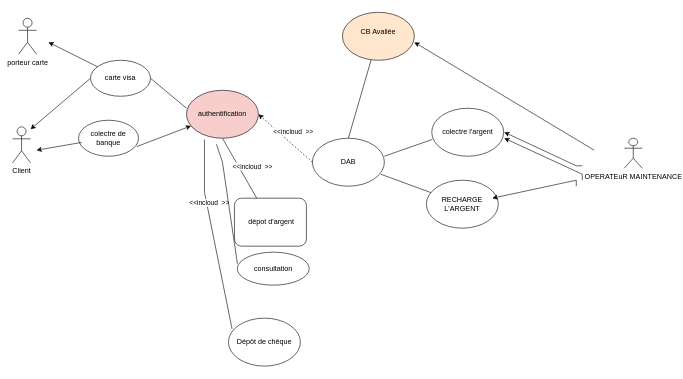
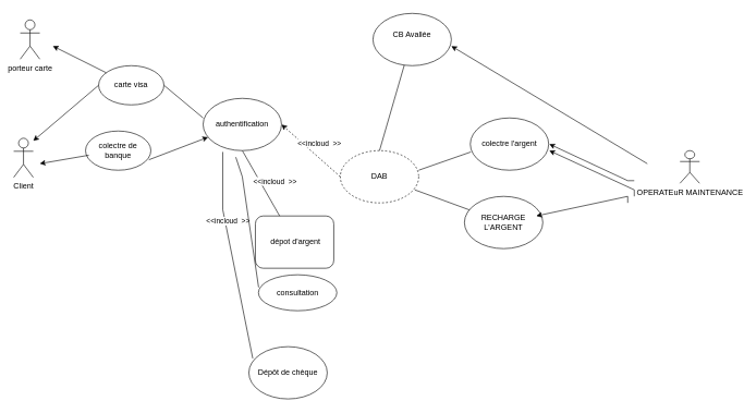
  <mxCell id="0" />
  <mxCell id="1" parent="0" />
  <mxCell id="2" value="Client" style="shape=umlActor;verticalLabelPosition=bottom;verticalAlign=top;html=1;outlineConnect=0;" vertex="1" parent="1"><mxGeometry x="20" y="211" width="30" height="60" as="geometry" /></mxCell>
  <mxCell id="3" value="OPERATEuR MAINTENANCE" style="shape=umlActor;verticalLabelPosition=bottom;verticalAlign=top;html=1;outlineConnect=0;" vertex="1" parent="1"><mxGeometry x="1040" y="230" width="30" height="50" as="geometry" /></mxCell>
- <mxCell id="4" value="DAB" style="ellipse;whiteSpace=wrap;html=1;" vertex="1" parent="1"><mxGeometry x="520" y="230" width="120" height="80" as="geometry" /></mxCell>
+ <mxCell id="4" value="DAB" style="ellipse;whiteSpace=wrap;html=1;dashed=1;" vertex="1" parent="1"><mxGeometry x="520" y="230" width="120" height="80" as="geometry" /></mxCell>
  <mxCell id="5" value="carte visa" style="ellipse;whiteSpace=wrap;html=1;" vertex="1" parent="1"><mxGeometry x="150" y="100" width="100" height="60" as="geometry" /></mxCell>
  <mxCell id="6" value="" style="endArrow=classic;html=1;rounded=0;exitX=0;exitY=0.5;exitDx=0;exitDy=0;" edge="1" parent="1" source="5"><mxGeometry width="50" height="50" relative="1" as="geometry"><mxPoint x="190" y="140" as="sourcePoint" /><mxPoint x="50" y="215" as="targetPoint" /></mxGeometry></mxCell>
  <mxCell id="7" value="" style="endArrow=classic;html=1;rounded=0;exitX=0;exitY=0.5;exitDx=0;exitDy=0;entryX=1;entryY=0.5;entryDx=0;entryDy=0;dashed=1;" edge="1" parent="1" source="4" target="15"><mxGeometry width="50" height="50" relative="1" as="geometry"><mxPoint x="470" y="190" as="sourcePoint" /><mxPoint x="520" y="140" as="targetPoint" /></mxGeometry></mxCell>
  <mxCell id="8" value="&amp;nbsp;dépot d'argent" style="whiteSpace=wrap;html=1;rounded=1;" vertex="1" parent="1"><mxGeometry x="390" y="330" width="120" height="80" as="geometry" /></mxCell>
- <mxCell id="9" value="&lt;div&gt;CB Avallée&lt;/div&gt;&lt;div&gt;&lt;br&gt;&lt;/div&gt;" style="ellipse;whiteSpace=wrap;html=1;fillColor=#ffe6cc;" vertex="1" parent="1"><mxGeometry x="570" y="20" width="120" height="80" as="geometry" /></mxCell>
+ <mxCell id="9" value="&lt;div&gt;CB Avallée&lt;/div&gt;&lt;div&gt;&lt;br&gt;&lt;/div&gt;" style="ellipse;whiteSpace=wrap;html=1;" vertex="1" parent="1"><mxGeometry x="570" y="20" width="120" height="80" as="geometry" /></mxCell>
  <mxCell id="10" value="" style="endArrow=none;html=1;rounded=0;exitX=0.5;exitY=0;exitDx=0;exitDy=0;entryX=0.4;entryY=0.988;entryDx=0;entryDy=0;entryPerimeter=0;" edge="1" parent="1" source="4" target="9"><mxGeometry width="50" height="50" relative="1" as="geometry"><mxPoint x="570" y="160" as="sourcePoint" /><mxPoint x="573.34" y="99.94" as="targetPoint" /></mxGeometry></mxCell>
  <mxCell id="11" value="" style="endArrow=none;html=1;rounded=0;exitX=0.5;exitY=1;exitDx=0;exitDy=0;" edge="1" parent="1" source="15" target="8"><mxGeometry width="50" height="50" relative="1" as="geometry"><mxPoint x="290" y="250" as="sourcePoint" /><mxPoint x="310" y="250" as="targetPoint" /></mxGeometry></mxCell>
  <mxCell id="12" value="Dépôt de chèque " style="ellipse;whiteSpace=wrap;html=1;" vertex="1" parent="1"><mxGeometry x="380" y="530" width="120" height="80" as="geometry" /></mxCell>
  <mxCell id="13" value="" style="endArrow=none;html=1;rounded=0;entryX=0.05;entryY=0.225;entryDx=0;entryDy=0;entryPerimeter=0;" edge="1" parent="1" target="12"><mxGeometry width="50" height="50" relative="1" as="geometry"><mxPoint x="340" y="232" as="sourcePoint" /><mxPoint x="320" y="340" as="targetPoint" /><Array as="points"><mxPoint x="340" y="320" /></Array></mxGeometry></mxCell>
  <mxCell id="14" value="&amp;lt;&amp;lt;incloud&amp;nbsp; &amp;gt;&amp;gt;" style="edgeLabel;html=1;align=center;verticalAlign=middle;resizable=0;points=[];" vertex="1" connectable="0" parent="13"><mxGeometry x="-0.332" y="4" relative="1" as="geometry"><mxPoint as="offset" /></mxGeometry></mxCell>
- <mxCell id="15" value="authentification" style="ellipse;whiteSpace=wrap;html=1;fillColor=#f8cecc;" vertex="1" parent="1"><mxGeometry x="310" y="150" width="120" height="80" as="geometry" /></mxCell>
+ <mxCell id="15" value="authentification" style="ellipse;whiteSpace=wrap;html=1;" vertex="1" parent="1"><mxGeometry x="310" y="150" width="120" height="80" as="geometry" /></mxCell>
  <mxCell id="16" value="" style="endArrow=none;html=1;rounded=0;exitX=1;exitY=0.5;exitDx=0;exitDy=0;" edge="1" parent="1" source="5"><mxGeometry width="50" height="50" relative="1" as="geometry"><mxPoint x="260" y="230" as="sourcePoint" /><mxPoint x="310" y="180" as="targetPoint" /></mxGeometry></mxCell>
  <mxCell id="17" value="colectre l'argent" style="ellipse;whiteSpace=wrap;html=1;" vertex="1" parent="1"><mxGeometry x="719" y="180" width="120" height="80" as="geometry" /></mxCell>
  <mxCell id="18" value="RECHARGE L'ARGENT" style="ellipse;whiteSpace=wrap;html=1;" vertex="1" parent="1"><mxGeometry x="710" y="300" width="120" height="80" as="geometry" /></mxCell>
  <mxCell id="19" value="" style="endArrow=none;html=1;rounded=0;exitX=1;exitY=0.375;exitDx=0;exitDy=0;exitPerimeter=0;entryX=0.008;entryY=0.65;entryDx=0;entryDy=0;entryPerimeter=0;" edge="1" parent="1" source="4" target="17"><mxGeometry width="50" height="50" relative="1" as="geometry"><mxPoint x="660" y="270" as="sourcePoint" /><mxPoint x="710" y="220" as="targetPoint" /></mxGeometry></mxCell>
  <mxCell id="20" value="" style="endArrow=none;html=1;rounded=0;entryX=0.95;entryY=0.75;entryDx=0;entryDy=0;entryPerimeter=0;" edge="1" parent="1" source="18" target="4"><mxGeometry width="50" height="50" relative="1" as="geometry"><mxPoint x="668.289" y="360" as="sourcePoint" /><mxPoint x="668.289" y="310" as="targetPoint" /></mxGeometry></mxCell>
  <mxCell id="21" value="&amp;lt;&amp;lt;incloud&amp;nbsp; &amp;gt;&amp;gt;" style="edgeLabel;html=1;align=center;verticalAlign=middle;resizable=0;points=[];" vertex="1" connectable="0" parent="1"><mxGeometry x="384.701" y="317.207" as="geometry"><mxPoint x="35" y="-41" as="offset" /></mxGeometry></mxCell>
  <mxCell id="22" value="&amp;lt;&amp;lt;incloud&amp;nbsp; &amp;gt;&amp;gt;" style="edgeLabel;html=1;align=center;verticalAlign=middle;resizable=0;points=[];" vertex="1" connectable="0" parent="1"><mxGeometry x="394.701" y="327.207" as="geometry"><mxPoint x="93" y="-109" as="offset" /></mxGeometry></mxCell>
  <mxCell id="23" value="porteur carte" style="shape=umlActor;verticalLabelPosition=bottom;verticalAlign=top;html=1;outlineConnect=0;" vertex="1" parent="1"><mxGeometry x="30" y="30" width="30" height="60" as="geometry" /></mxCell>
  <mxCell id="24" value="colectre de banque" style="ellipse;whiteSpace=wrap;html=1;" vertex="1" parent="1"><mxGeometry x="130" y="200" width="100" height="60" as="geometry" /></mxCell>
  <mxCell id="25" value="" style="endArrow=classic;html=1;rounded=0;exitX=0.05;exitY=0.617;exitDx=0;exitDy=0;exitPerimeter=0;" edge="1" parent="1" source="24"><mxGeometry width="50" height="50" relative="1" as="geometry"><mxPoint x="160" y="140" as="sourcePoint" /><mxPoint x="60" y="250" as="targetPoint" /><Array as="points" /></mxGeometry></mxCell>
  <mxCell id="26" value="" style="endArrow=classic;html=1;rounded=0;exitX=0.97;exitY=0.733;exitDx=0;exitDy=0;exitPerimeter=0;" edge="1" parent="1" source="24" target="15"><mxGeometry width="50" height="50" relative="1" as="geometry"><mxPoint x="155" y="227" as="sourcePoint" /><mxPoint x="70" y="235" as="targetPoint" /></mxGeometry></mxCell>
  <mxCell id="27" value="" style="endArrow=classic;html=1;rounded=0;entryX=1;entryY=0.625;entryDx=0;entryDy=0;entryPerimeter=0;" edge="1" parent="1" target="9"><mxGeometry width="50" height="50" relative="1" as="geometry"><mxPoint x="990" y="250" as="sourcePoint" /><mxPoint x="960" y="80" as="targetPoint" /></mxGeometry></mxCell>
  <mxCell id="28" value="" style="endArrow=classic;html=1;rounded=0;" edge="1" parent="1"><mxGeometry width="50" height="50" relative="1" as="geometry"><mxPoint x="970" y="276" as="sourcePoint" /><mxPoint x="840" y="220" as="targetPoint" /><Array as="points"><mxPoint x="960" y="276" /></Array></mxGeometry></mxCell>
  <mxCell id="29" value="consultation " style="ellipse;whiteSpace=wrap;html=1;" vertex="1" parent="1"><mxGeometry x="394.7" y="420" width="120" height="55" as="geometry" /></mxCell>
  <mxCell id="30" value="" style="endArrow=none;html=1;rounded=0;entryX=0.002;entryY=0.35;entryDx=0;entryDy=0;entryPerimeter=0;" edge="1" parent="1" target="29"><mxGeometry width="50" height="50" relative="1" as="geometry"><mxPoint x="360" y="240" as="sourcePoint" /><mxPoint x="439" y="343" as="targetPoint" /><Array as="points"><mxPoint x="370" y="270" /></Array></mxGeometry></mxCell>
  <mxCell id="31" value="" style="endArrow=classic;html=1;rounded=0;" edge="1" parent="1" source="5"><mxGeometry width="50" height="50" relative="1" as="geometry"><mxPoint x="160" y="50" as="sourcePoint" /><mxPoint x="80" y="70" as="targetPoint" /></mxGeometry></mxCell>
  <mxCell id="32" value="" style="endArrow=classic;html=1;rounded=0;" edge="1" parent="1"><mxGeometry width="50" height="50" relative="1" as="geometry"><mxPoint x="970" y="300" as="sourcePoint" /><mxPoint x="840" y="230" as="targetPoint" /><Array as="points"><mxPoint x="970" y="290" /></Array></mxGeometry></mxCell>
  <mxCell id="33" value="" style="endArrow=classic;html=1;rounded=0;" edge="1" parent="1"><mxGeometry width="50" height="50" relative="1" as="geometry"><mxPoint x="960" y="310" as="sourcePoint" /><mxPoint x="820" y="330" as="targetPoint" /><Array as="points"><mxPoint x="960" y="300" /></Array></mxGeometry></mxCell>
